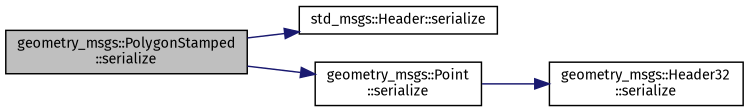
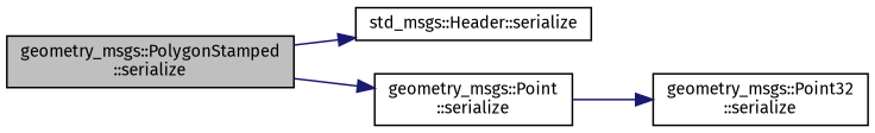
  digraph {
    fontname="Fira Sans"
    rankdir=LR
    node [color=black fillcolor=white fontname="Fira Sans" fontsize=10 shape=record style=filled]
    edge [color=midnightblue fontname="Fira Sans" fontsize=10 labelfontname=Helvetica labelfontsize=10 style=solid]
    n1 [fillcolor=grey75 fontcolor=black height=0.2 label="geometry_msgs::PolygonStamped\l::serialize" width=0.4]
    n2 [height=0.2 label="std_msgs::Header::serialize" width=0.4]
    n3 [height=0.2 label="geometry_msgs::Point\l::serialize" width=0.4]
-   n4 [height=0.2 label="geometry_msgs::Header32\l::serialize" width=0.4]
+   n4 [height=0.2 label="geometry_msgs::Point32\l::serialize" width=0.4]
    n1 -> n2
    n1 -> n3
    n3 -> n4
  }
